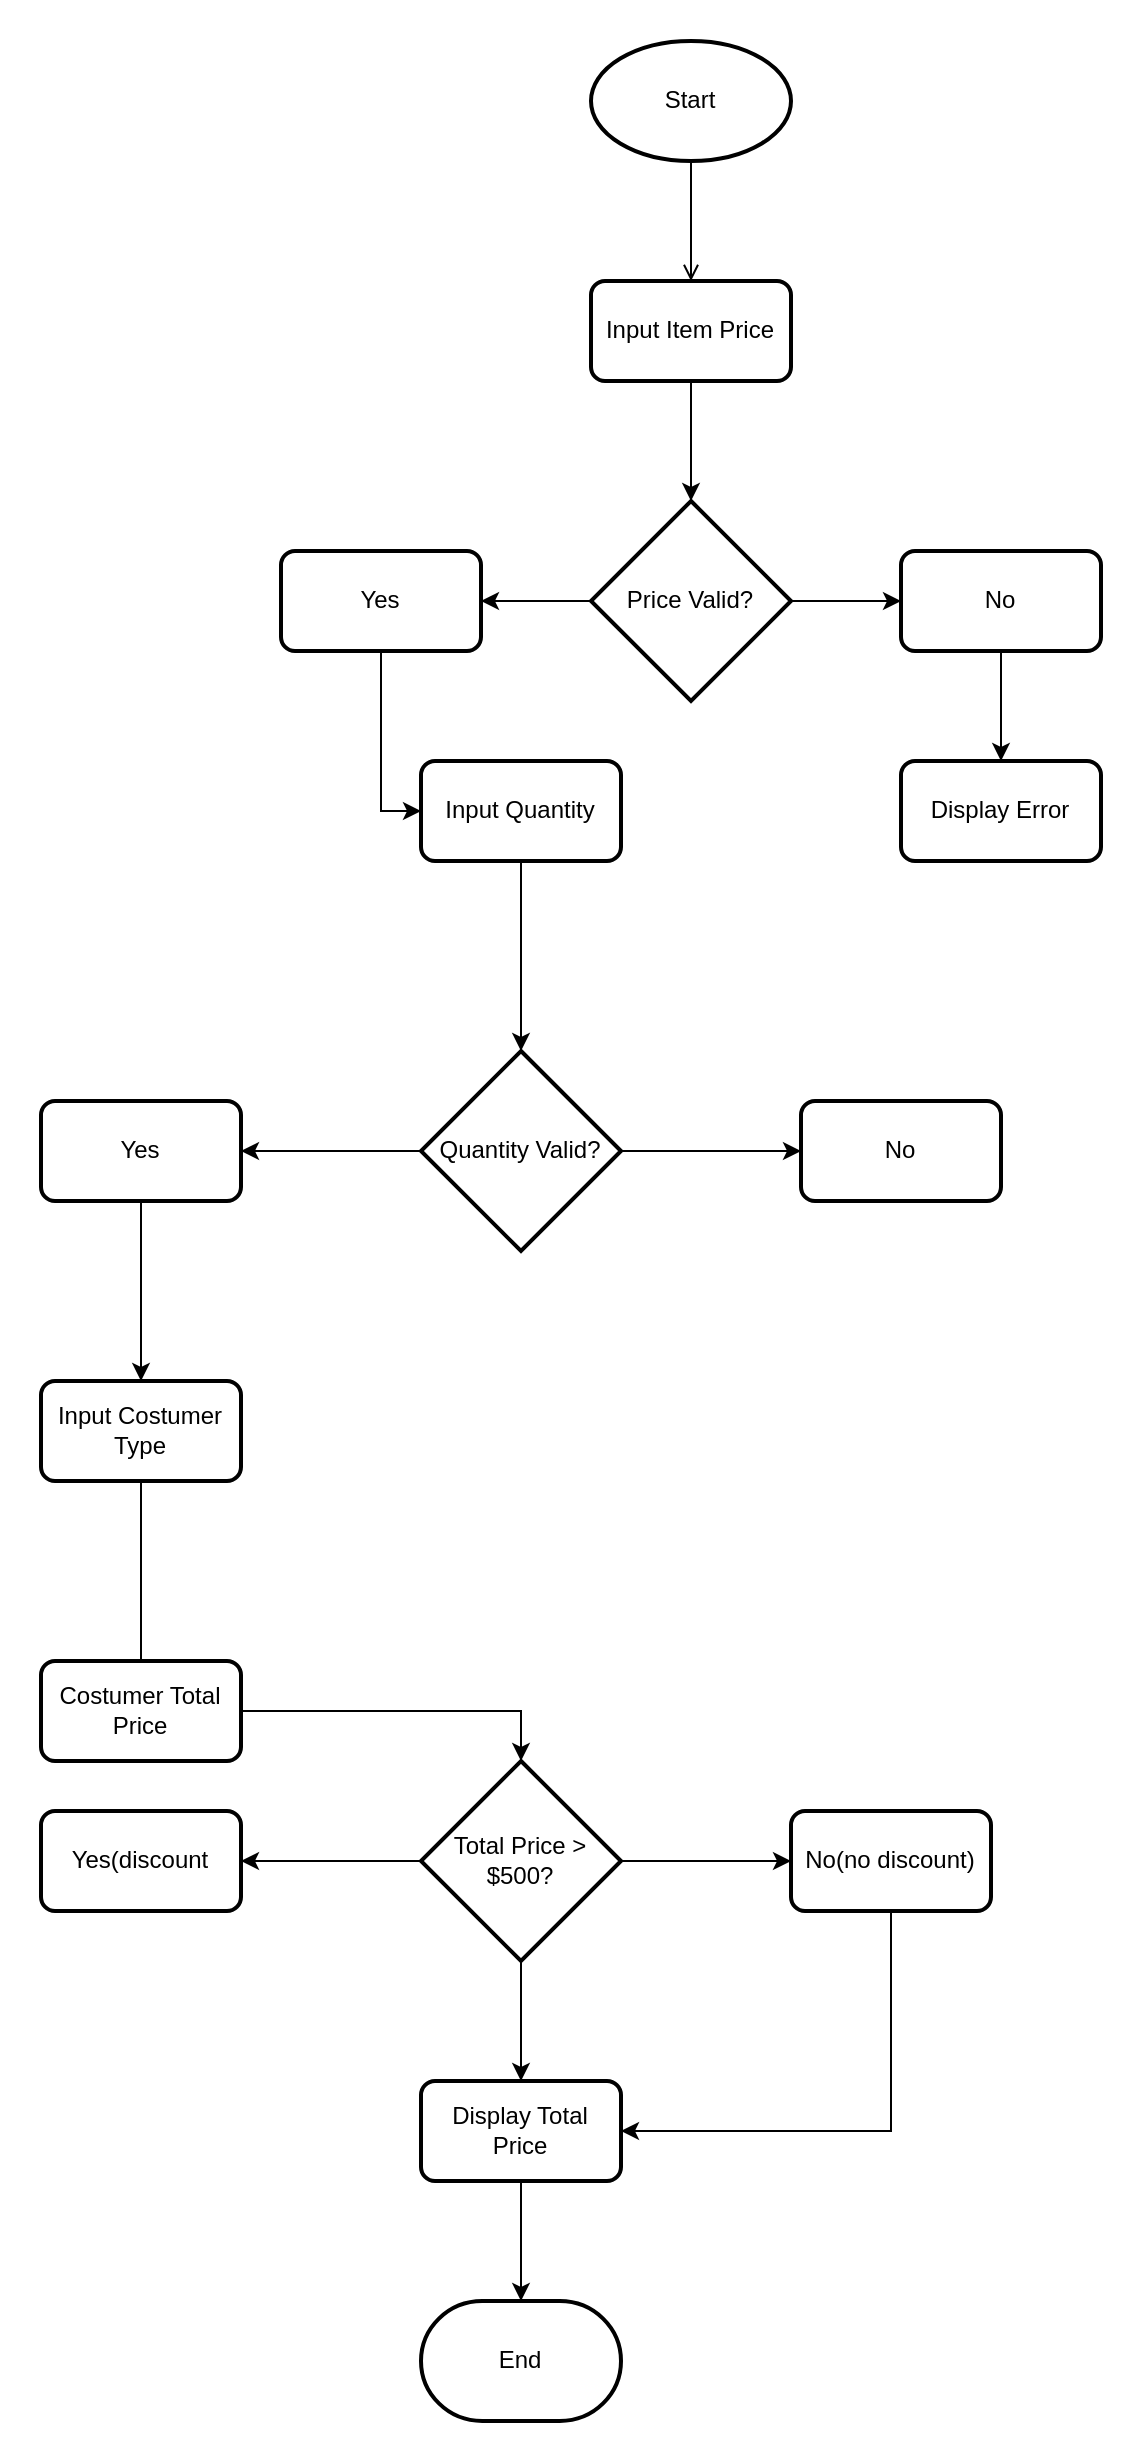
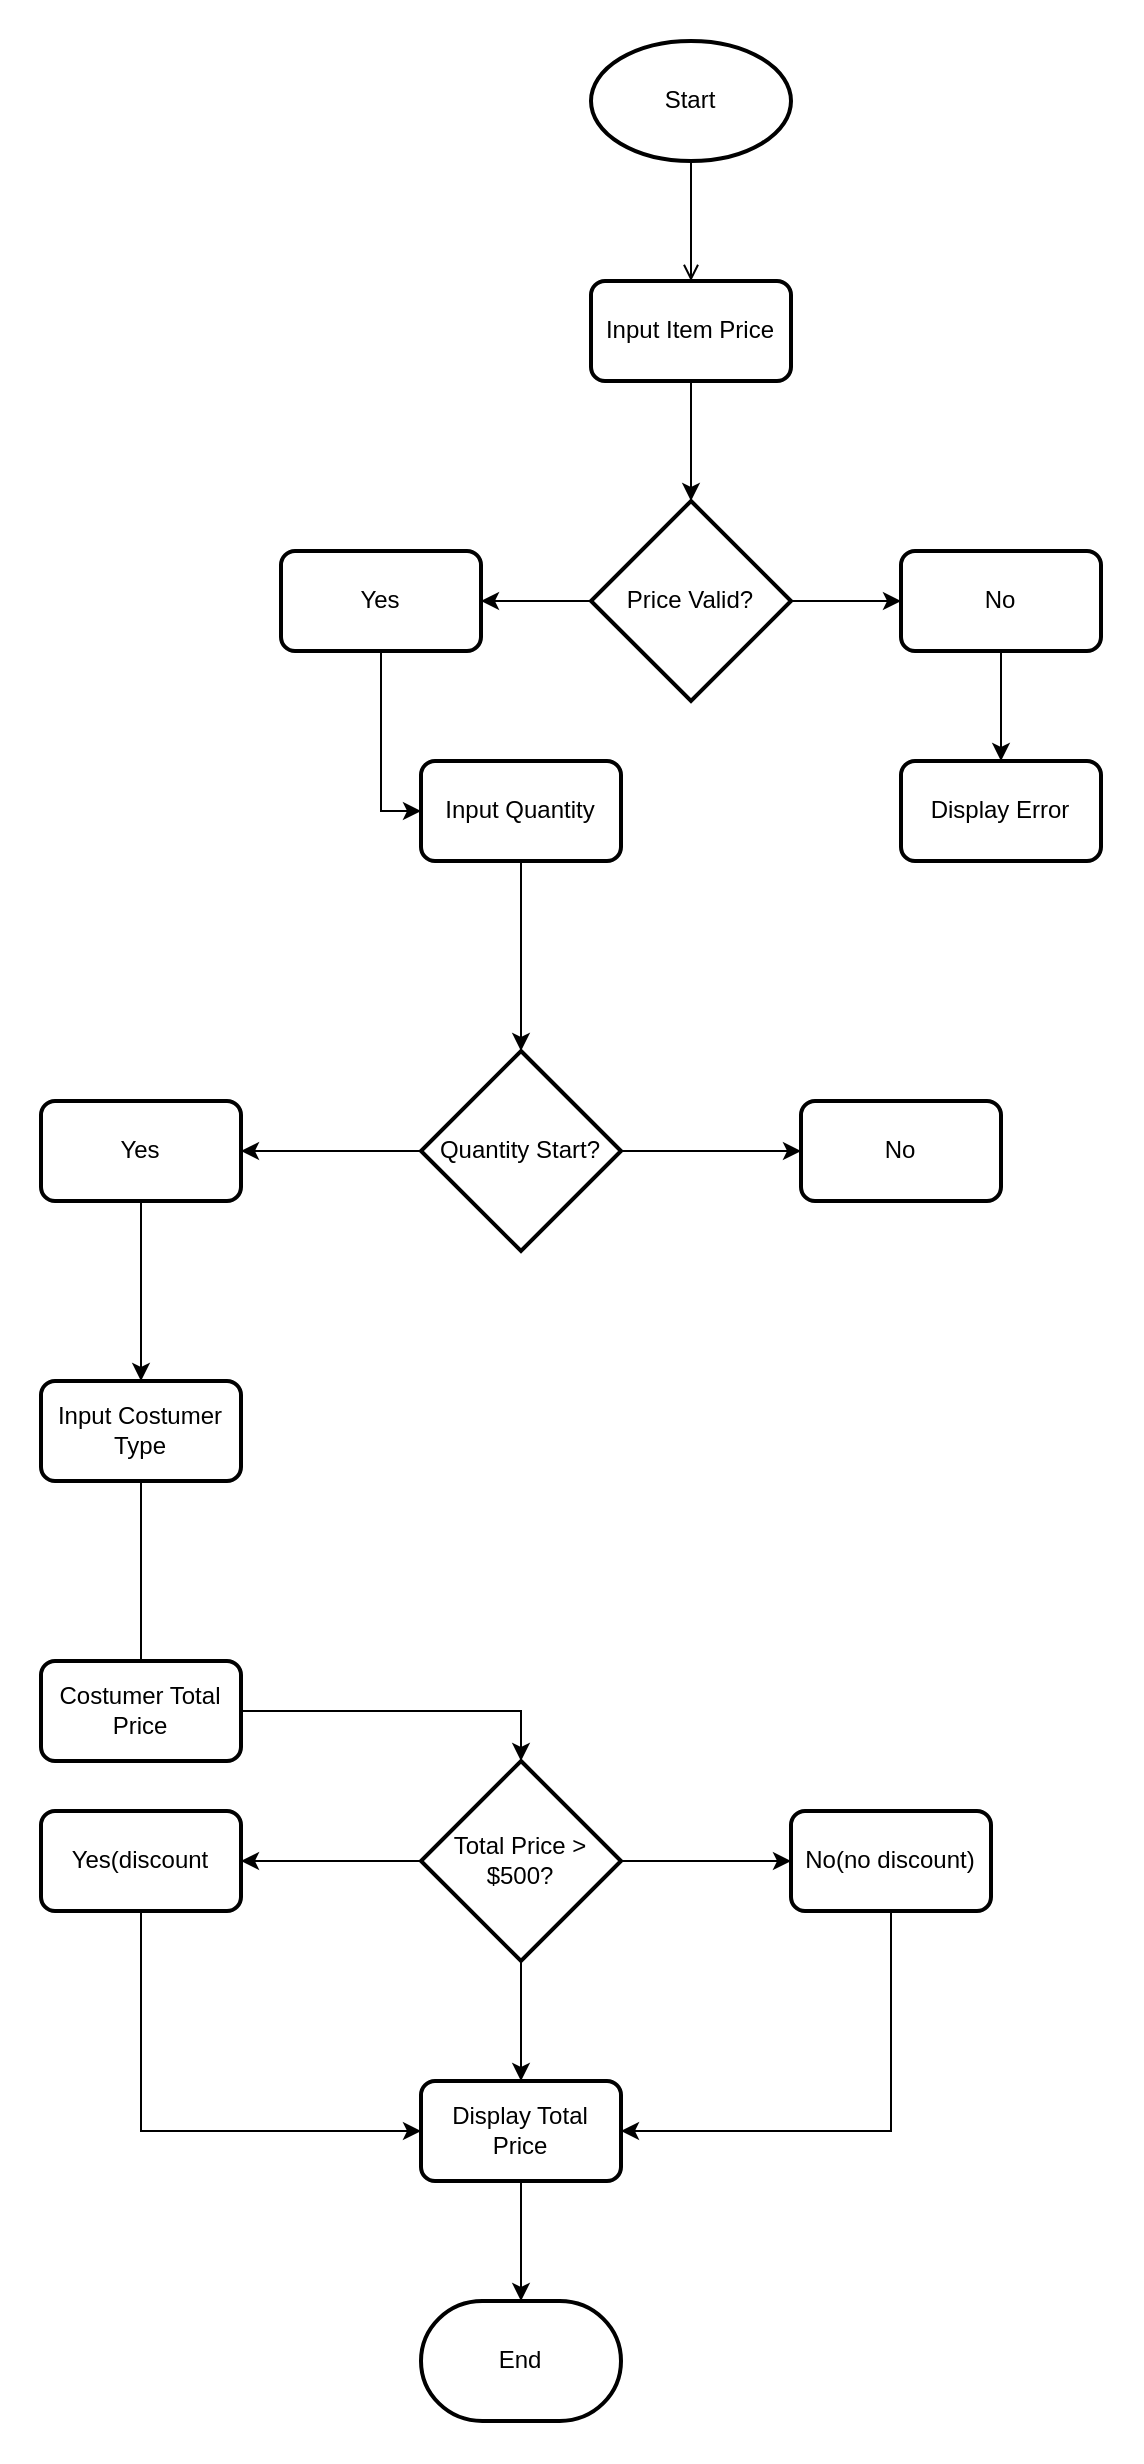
  <mxCell id="0" />
  <mxCell id="1" parent="0" />
  <mxCell id="2" style="edgeStyle=orthogonalEdgeStyle;rounded=0;orthogonalLoop=1;jettySize=auto;html=1;exitX=0.5;exitY=1;exitDx=0;exitDy=0;exitPerimeter=0;entryX=0.5;entryY=0;entryDx=0;entryDy=0;endArrow=open;" edge="1" parent="1" source="3" target="4"><mxGeometry relative="1" as="geometry" /></mxCell>
  <mxCell id="3" value="Start" style="strokeWidth=2;html=1;shape=mxgraph.flowchart.start_1;whiteSpace=wrap;" vertex="1" parent="1"><mxGeometry x="295" y="20" width="100" height="60" as="geometry" /></mxCell>
  <mxCell id="4" value="Input Item Price" style="rounded=1;whiteSpace=wrap;html=1;absoluteArcSize=1;arcSize=14;strokeWidth=2;" vertex="1" parent="1"><mxGeometry x="295" y="140" width="100" height="50" as="geometry" /></mxCell>
  <mxCell id="5" style="edgeStyle=orthogonalEdgeStyle;rounded=0;orthogonalLoop=1;jettySize=auto;html=1;exitX=1;exitY=0.5;exitDx=0;exitDy=0;exitPerimeter=0;entryX=0;entryY=0.5;entryDx=0;entryDy=0;" edge="1" parent="1" source="7" target="10"><mxGeometry relative="1" as="geometry" /></mxCell>
  <mxCell id="6" style="edgeStyle=orthogonalEdgeStyle;rounded=0;orthogonalLoop=1;jettySize=auto;html=1;exitX=0;exitY=0.5;exitDx=0;exitDy=0;exitPerimeter=0;entryX=1;entryY=0.5;entryDx=0;entryDy=0;" edge="1" parent="1" source="7" target="13"><mxGeometry relative="1" as="geometry" /></mxCell>
  <mxCell id="7" value="Price Valid?" style="strokeWidth=2;html=1;shape=mxgraph.flowchart.decision;whiteSpace=wrap;" vertex="1" parent="1"><mxGeometry x="295" y="250" width="100" height="100" as="geometry" /></mxCell>
  <mxCell id="8" style="edgeStyle=orthogonalEdgeStyle;rounded=0;orthogonalLoop=1;jettySize=auto;html=1;exitX=0.5;exitY=1;exitDx=0;exitDy=0;entryX=0.5;entryY=0;entryDx=0;entryDy=0;entryPerimeter=0;" edge="1" parent="1" source="4" target="7"><mxGeometry relative="1" as="geometry" /></mxCell>
  <mxCell id="9" style="edgeStyle=orthogonalEdgeStyle;rounded=0;orthogonalLoop=1;jettySize=auto;html=1;exitX=0.5;exitY=1;exitDx=0;exitDy=0;entryX=0.5;entryY=0;entryDx=0;entryDy=0;" edge="1" parent="1" source="10" target="11"><mxGeometry relative="1" as="geometry" /></mxCell>
  <mxCell id="10" value="No" style="rounded=1;whiteSpace=wrap;html=1;absoluteArcSize=1;arcSize=14;strokeWidth=2;" vertex="1" parent="1"><mxGeometry x="450" y="275" width="100" height="50" as="geometry" /></mxCell>
  <mxCell id="11" value="Display Error" style="rounded=1;whiteSpace=wrap;html=1;absoluteArcSize=1;arcSize=14;strokeWidth=2;" vertex="1" parent="1"><mxGeometry x="450" y="380" width="100" height="50" as="geometry" /></mxCell>
  <mxCell id="12" style="edgeStyle=orthogonalEdgeStyle;rounded=0;orthogonalLoop=1;jettySize=auto;html=1;exitX=0.5;exitY=1;exitDx=0;exitDy=0;entryX=0;entryY=0.5;entryDx=0;entryDy=0;" edge="1" parent="1" source="13" target="14"><mxGeometry relative="1" as="geometry" /></mxCell>
  <mxCell id="13" value="Yes" style="rounded=1;whiteSpace=wrap;html=1;absoluteArcSize=1;arcSize=14;strokeWidth=2;" vertex="1" parent="1"><mxGeometry x="140" y="275" width="100" height="50" as="geometry" /></mxCell>
  <mxCell id="14" value="Input Quantity" style="rounded=1;whiteSpace=wrap;html=1;absoluteArcSize=1;arcSize=14;strokeWidth=2;" vertex="1" parent="1"><mxGeometry x="210" y="380" width="100" height="50" as="geometry" /></mxCell>
  <mxCell id="15" style="edgeStyle=orthogonalEdgeStyle;rounded=0;orthogonalLoop=1;jettySize=auto;html=1;exitX=0;exitY=0.5;exitDx=0;exitDy=0;exitPerimeter=0;entryX=1;entryY=0.5;entryDx=0;entryDy=0;" edge="1" parent="1" source="17" target="20"><mxGeometry relative="1" as="geometry" /></mxCell>
  <mxCell id="16" style="edgeStyle=orthogonalEdgeStyle;rounded=0;orthogonalLoop=1;jettySize=auto;html=1;exitX=1;exitY=0.5;exitDx=0;exitDy=0;exitPerimeter=0;entryX=0;entryY=0.5;entryDx=0;entryDy=0;" edge="1" parent="1" source="17" target="21"><mxGeometry relative="1" as="geometry" /></mxCell>
- <mxCell id="17" value="Quantity Valid?" style="strokeWidth=2;html=1;shape=mxgraph.flowchart.decision;whiteSpace=wrap;" vertex="1" parent="1"><mxGeometry x="210" y="525" width="100" height="100" as="geometry" /></mxCell>
+ <mxCell id="17" value="Quantity Start?" style="strokeWidth=2;html=1;shape=mxgraph.flowchart.decision;whiteSpace=wrap;" vertex="1" parent="1"><mxGeometry x="210" y="525" width="100" height="100" as="geometry" /></mxCell>
  <mxCell id="18" style="edgeStyle=orthogonalEdgeStyle;rounded=0;orthogonalLoop=1;jettySize=auto;html=1;exitX=0.5;exitY=1;exitDx=0;exitDy=0;entryX=0.5;entryY=0;entryDx=0;entryDy=0;entryPerimeter=0;" edge="1" parent="1" source="14" target="17"><mxGeometry relative="1" as="geometry" /></mxCell>
  <mxCell id="19" style="edgeStyle=orthogonalEdgeStyle;rounded=0;orthogonalLoop=1;jettySize=auto;html=1;exitX=0.5;exitY=1;exitDx=0;exitDy=0;entryX=0.5;entryY=0;entryDx=0;entryDy=0;" edge="1" parent="1" source="20" target="23"><mxGeometry relative="1" as="geometry" /></mxCell>
  <mxCell id="20" value="Yes" style="rounded=1;whiteSpace=wrap;html=1;absoluteArcSize=1;arcSize=14;strokeWidth=2;" vertex="1" parent="1"><mxGeometry x="20" y="550" width="100" height="50" as="geometry" /></mxCell>
  <mxCell id="21" value="No" style="rounded=1;whiteSpace=wrap;html=1;absoluteArcSize=1;arcSize=14;strokeWidth=2;" vertex="1" parent="1"><mxGeometry x="400" y="550" width="100" height="50" as="geometry" /></mxCell>
  <mxCell id="22" style="edgeStyle=orthogonalEdgeStyle;rounded=0;orthogonalLoop=1;jettySize=auto;html=1;exitX=0.5;exitY=1;exitDx=0;exitDy=0;entryX=0.5;entryY=0;entryDx=0;entryDy=0;endArrow=none;" edge="1" parent="1" source="23" target="24"><mxGeometry relative="1" as="geometry" /></mxCell>
  <mxCell id="23" value="Input Costumer Type" style="rounded=1;whiteSpace=wrap;html=1;absoluteArcSize=1;arcSize=14;strokeWidth=2;" vertex="1" parent="1"><mxGeometry x="20" y="690" width="100" height="50" as="geometry" /></mxCell>
  <mxCell id="24" value="Costumer Total Price" style="rounded=1;whiteSpace=wrap;html=1;absoluteArcSize=1;arcSize=14;strokeWidth=2;" vertex="1" parent="1"><mxGeometry x="20" y="830" width="100" height="50" as="geometry" /></mxCell>
  <mxCell id="25" style="edgeStyle=orthogonalEdgeStyle;rounded=0;orthogonalLoop=1;jettySize=auto;html=1;exitX=1;exitY=0.5;exitDx=0;exitDy=0;exitPerimeter=0;entryX=0;entryY=0.5;entryDx=0;entryDy=0;" edge="1" parent="1" source="28" target="33"><mxGeometry relative="1" as="geometry" /></mxCell>
  <mxCell id="26" style="edgeStyle=orthogonalEdgeStyle;rounded=0;orthogonalLoop=1;jettySize=auto;html=1;exitX=0;exitY=0.5;exitDx=0;exitDy=0;exitPerimeter=0;entryX=1;entryY=0.5;entryDx=0;entryDy=0;" edge="1" parent="1" source="28" target="31"><mxGeometry relative="1" as="geometry" /></mxCell>
  <mxCell id="27" style="edgeStyle=orthogonalEdgeStyle;rounded=0;orthogonalLoop=1;jettySize=auto;html=1;exitX=0.5;exitY=1;exitDx=0;exitDy=0;exitPerimeter=0;entryX=0.5;entryY=0;entryDx=0;entryDy=0;" edge="1" parent="1" source="28" target="34"><mxGeometry relative="1" as="geometry" /></mxCell>
  <mxCell id="28" value="Total Price &amp;gt; $500?" style="strokeWidth=2;html=1;shape=mxgraph.flowchart.decision;whiteSpace=wrap;" vertex="1" parent="1"><mxGeometry x="210" y="880" width="100" height="100" as="geometry" /></mxCell>
  <mxCell id="29" style="edgeStyle=orthogonalEdgeStyle;rounded=0;orthogonalLoop=1;jettySize=auto;html=1;exitX=1;exitY=0.5;exitDx=0;exitDy=0;entryX=0.5;entryY=0;entryDx=0;entryDy=0;entryPerimeter=0;" edge="1" parent="1" source="24" target="28"><mxGeometry relative="1" as="geometry" /></mxCell>
+ <mxCell id="30" style="edgeStyle=orthogonalEdgeStyle;rounded=0;orthogonalLoop=1;jettySize=auto;html=1;exitX=0.5;exitY=1;exitDx=0;exitDy=0;entryX=0;entryY=0.5;entryDx=0;entryDy=0;" edge="1" parent="1" source="31" target="34"><mxGeometry relative="1" as="geometry" /></mxCell>
  <mxCell id="31" value="Yes(discount" style="rounded=1;whiteSpace=wrap;html=1;absoluteArcSize=1;arcSize=14;strokeWidth=2;" vertex="1" parent="1"><mxGeometry x="20" y="905" width="100" height="50" as="geometry" /></mxCell>
  <mxCell id="32" style="edgeStyle=orthogonalEdgeStyle;rounded=0;orthogonalLoop=1;jettySize=auto;html=1;exitX=0.5;exitY=1;exitDx=0;exitDy=0;entryX=1;entryY=0.5;entryDx=0;entryDy=0;" edge="1" parent="1" source="33" target="34"><mxGeometry relative="1" as="geometry" /></mxCell>
  <mxCell id="33" value="No(no discount)" style="rounded=1;whiteSpace=wrap;html=1;absoluteArcSize=1;arcSize=14;strokeWidth=2;" vertex="1" parent="1"><mxGeometry x="395" y="905" width="100" height="50" as="geometry" /></mxCell>
  <mxCell id="34" value="Display Total Price" style="rounded=1;whiteSpace=wrap;html=1;absoluteArcSize=1;arcSize=14;strokeWidth=2;" vertex="1" parent="1"><mxGeometry x="210" y="1040" width="100" height="50" as="geometry" /></mxCell>
  <mxCell id="35" value="End" style="strokeWidth=2;html=1;shape=mxgraph.flowchart.terminator;whiteSpace=wrap;" vertex="1" parent="1"><mxGeometry x="210" y="1150" width="100" height="60" as="geometry" /></mxCell>
  <mxCell id="36" style="edgeStyle=orthogonalEdgeStyle;rounded=0;orthogonalLoop=1;jettySize=auto;html=1;exitX=0.5;exitY=1;exitDx=0;exitDy=0;entryX=0.5;entryY=0;entryDx=0;entryDy=0;entryPerimeter=0;" edge="1" parent="1" source="34" target="35"><mxGeometry relative="1" as="geometry" /></mxCell>
